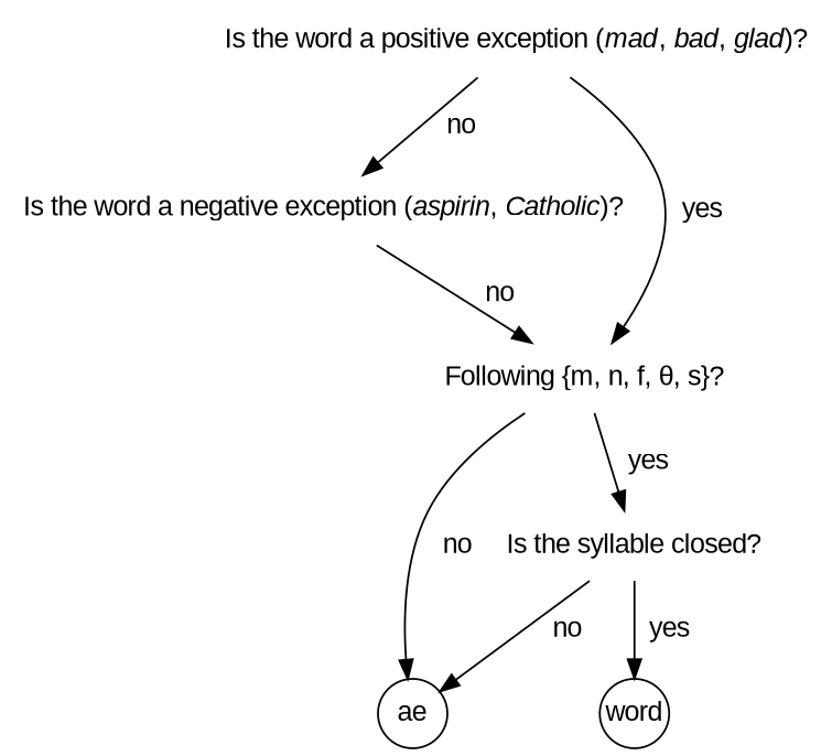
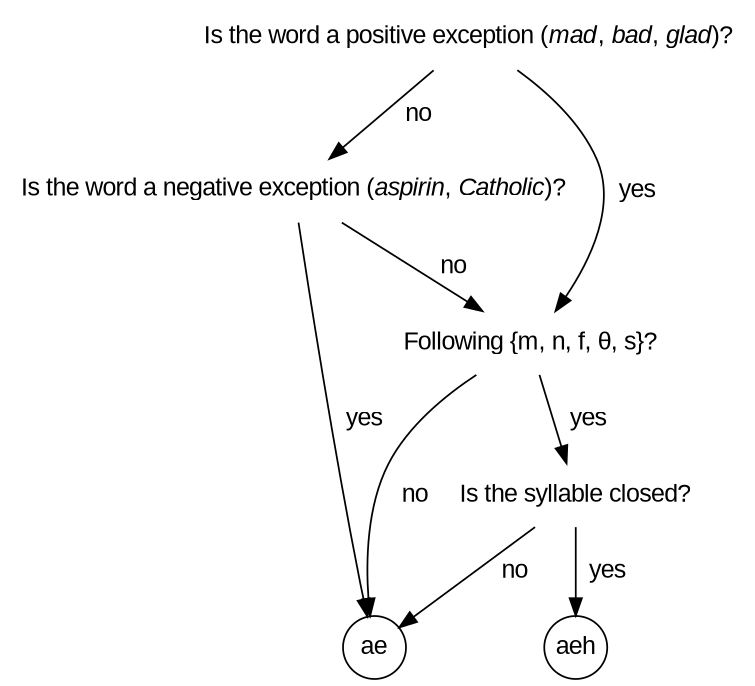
  digraph {
    fontname="Liberation Sans"
    node [fontname="Liberation Sans" shape=plaintext]
    edge [fontname="Liberation Sans"]
    n1 [label=<Is the word a positive exception (<i>mad</i>, <i>bad</i>, <i>glad</i>)?>]
    n2 [label=<Is the word a negative exception (<i>aspirin</i>, <i>Catholic</i>)?>]
    n3 [label="Following {m, n, f, θ, s}?"]
    n4 [fixedsize=true label=ae shape=circle]
-   n5 [fixedsize=true label=word shape=circle]
+   n5 [fixedsize=true label=aeh shape=circle]
    n6 [label="Is the syllable closed?"]
    n1 -> n2 [label=<  no>]
    n1 -> n3 [label=<  yes>]
    n2 -> n3 [label=<  no>]
+   n2 -> n4 [label=<  yes>]
    n3 -> n4 [label=<  no>]
    n3 -> n6 [label=<  yes>]
    n6 -> n4 [label=<  no>]
    n6 -> n5 [label=<  yes>]
  }
